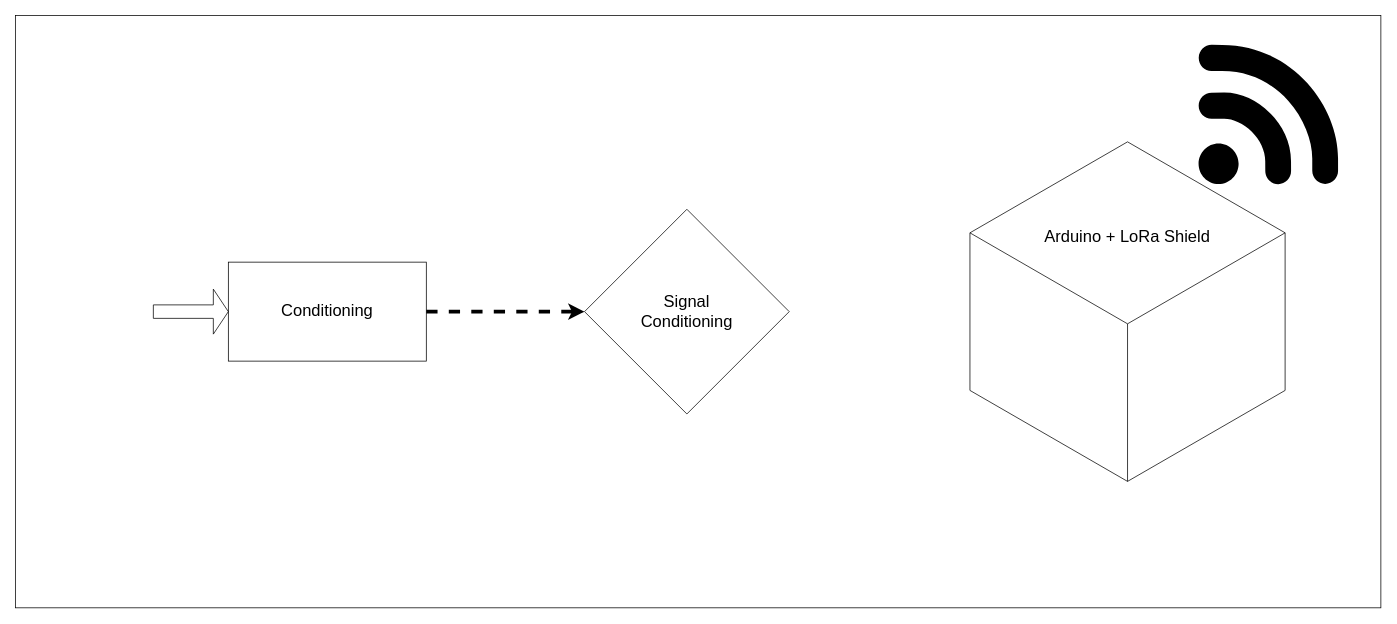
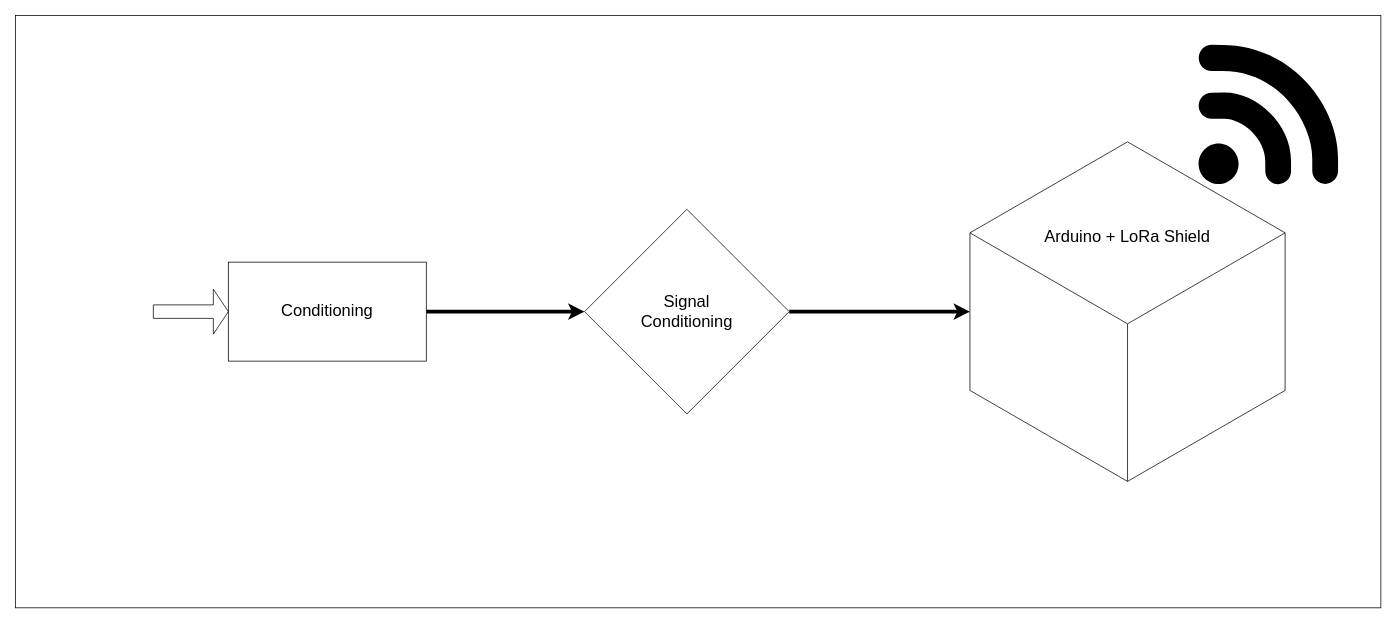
  <mxCell id="0" />
  <mxCell id="1" parent="0" />
  <mxCell id="2" value="" style="rounded=0;whiteSpace=wrap;html=1;fillColor=none;strokeColor=#000000;" vertex="1" parent="1"><mxGeometry x="20" y="20" width="1821" height="790" as="geometry" /></mxCell>
- <mxCell id="3" style="edgeStyle=orthogonalEdgeStyle;rounded=0;orthogonalLoop=1;jettySize=auto;html=1;exitX=1;exitY=0.5;exitDx=0;exitDy=0;entryX=0;entryY=0.5;entryDx=0;entryDy=0;strokeColor=#000000;strokeWidth=5;fontSize=22;fontColor=#000000;backgroundOutline=1;dashed=1;" parent="1" source="4" target="7" edge="1"><mxGeometry relative="1" as="geometry" /></mxCell>
+ <mxCell id="3" style="edgeStyle=orthogonalEdgeStyle;rounded=0;orthogonalLoop=1;jettySize=auto;html=1;exitX=1;exitY=0.5;exitDx=0;exitDy=0;entryX=0;entryY=0.5;entryDx=0;entryDy=0;strokeColor=#000000;strokeWidth=5;fontSize=22;fontColor=#000000;backgroundOutline=1;" parent="1" source="4" target="7" edge="1"><mxGeometry relative="1" as="geometry" /></mxCell>
  <mxCell id="4" value="Conditioning&lt;br style=&quot;font-size: 22px;&quot;&gt;" style="rounded=0;whiteSpace=wrap;html=1;strokeColor=#000000;fillColor=none;fontColor=#000000;fontSize=22;backgroundOutline=1;" parent="1" vertex="1"><mxGeometry x="304" y="349" width="264" height="132" as="geometry" /></mxCell>
  <mxCell id="5" value="" style="shape=singleArrow;whiteSpace=wrap;html=1;fillColor=none;strokeColor=#000000;backgroundOutline=1;" parent="1" vertex="1"><mxGeometry x="204" y="385" width="100" height="60" as="geometry" /></mxCell>
+ <mxCell id="6" style="edgeStyle=orthogonalEdgeStyle;rounded=0;orthogonalLoop=1;jettySize=auto;html=1;exitX=1;exitY=0.5;exitDx=0;exitDy=0;strokeColor=#000000;strokeWidth=5;fontSize=22;fontColor=#000000;backgroundOutline=1;" parent="1" source="7" target="8" edge="1"><mxGeometry relative="1" as="geometry" /></mxCell>
  <mxCell id="7" value="Signal&lt;br&gt;Conditioning" style="rhombus;whiteSpace=wrap;html=1;strokeColor=#000000;fillColor=none;fontSize=22;fontColor=#000000;backgroundOutline=1;" parent="1" vertex="1"><mxGeometry x="779" y="278.5" width="273" height="273" as="geometry" /></mxCell>
  <mxCell id="8" value="Arduino + LoRa Shield&lt;br&gt;" style="html=1;whiteSpace=wrap;aspect=fixed;shape=isoCube;backgroundOutline=1;strokeColor=#000000;fillColor=none;fontSize=22;fontColor=#000000;verticalAlign=middle;spacingBottom=200;" parent="1" vertex="1"><mxGeometry x="1293" y="181.5" width="420.3" height="467" as="geometry" /></mxCell>
  <mxCell id="9" value="" style="points=[[0.005,0.09,0],[0.08,0,0],[0.76,0.25,0],[1,0.92,0],[0.91,0.995,0],[0.57,0.995,0],[0.045,0.955,0],[0.005,0.43,0]];verticalLabelPosition=bottom;html=1;verticalAlign=top;aspect=fixed;align=center;pointerEvents=1;shape=mxgraph.cisco19.3g_4g_indicator;fillColor=#000000;strokeColor=none;fontSize=22;fontColor=#000000;strokeWidth=4;backgroundOutline=1;" parent="1" vertex="1"><mxGeometry x="1597" y="59" width="187" height="187" as="geometry" /></mxCell>
